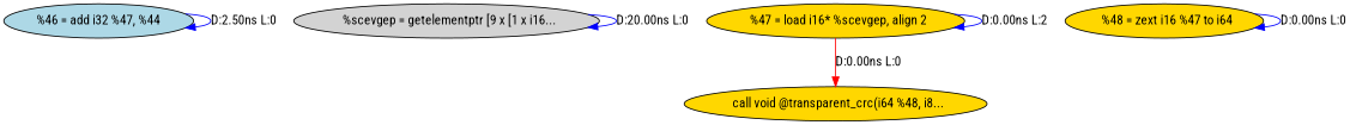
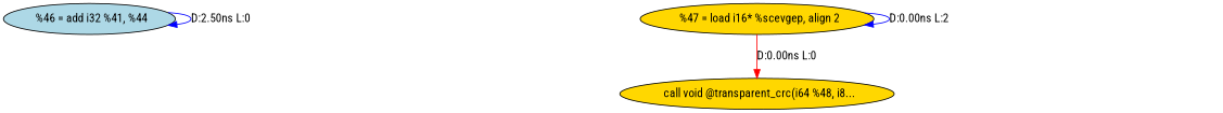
  digraph {
    fontname="Roboto Condensed"
    node [fillcolor=gold fontname="Roboto Condensed" style=filled]
    edge [color=blue fontname="Roboto Condensed"]
-   n1 [fillcolor=lightblue label="%46 = add i32 %47, %44"]
-   n2 [fillcolor=lightgrey label="  %scevgep = getelementptr [9 x [1 x i16..."]
+   n1 [fillcolor=lightblue label="  %46 = add i32 %41, %44"]
    n3 [label="  %47 = load i16* %scevgep, align 2"]
    n4 [label="  call void @transparent_crc(i64 %48, i8..."]
-   n5 [label="  %48 = zext i16 %47 to i64"]
    n1 -> n1 [label="D:2.50ns L:0"]
-   n2 -> n2 [label="D:20.00ns L:0"]
    n3 -> n3 [label="D:0.00ns L:2"]
    n3 -> n4 [color=red label="D:0.00ns L:0"]
-   n5 -> n5 [label="D:0.00ns L:0"]
  }
